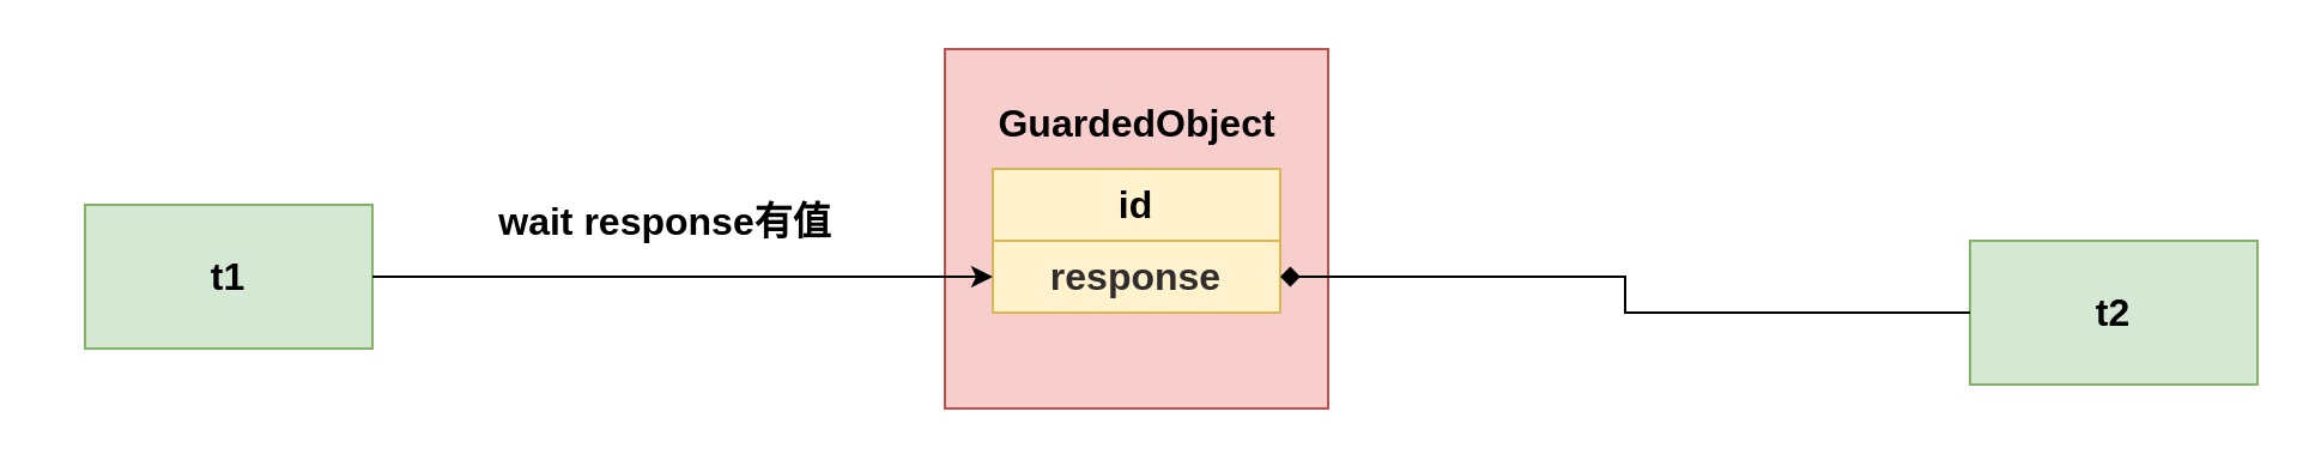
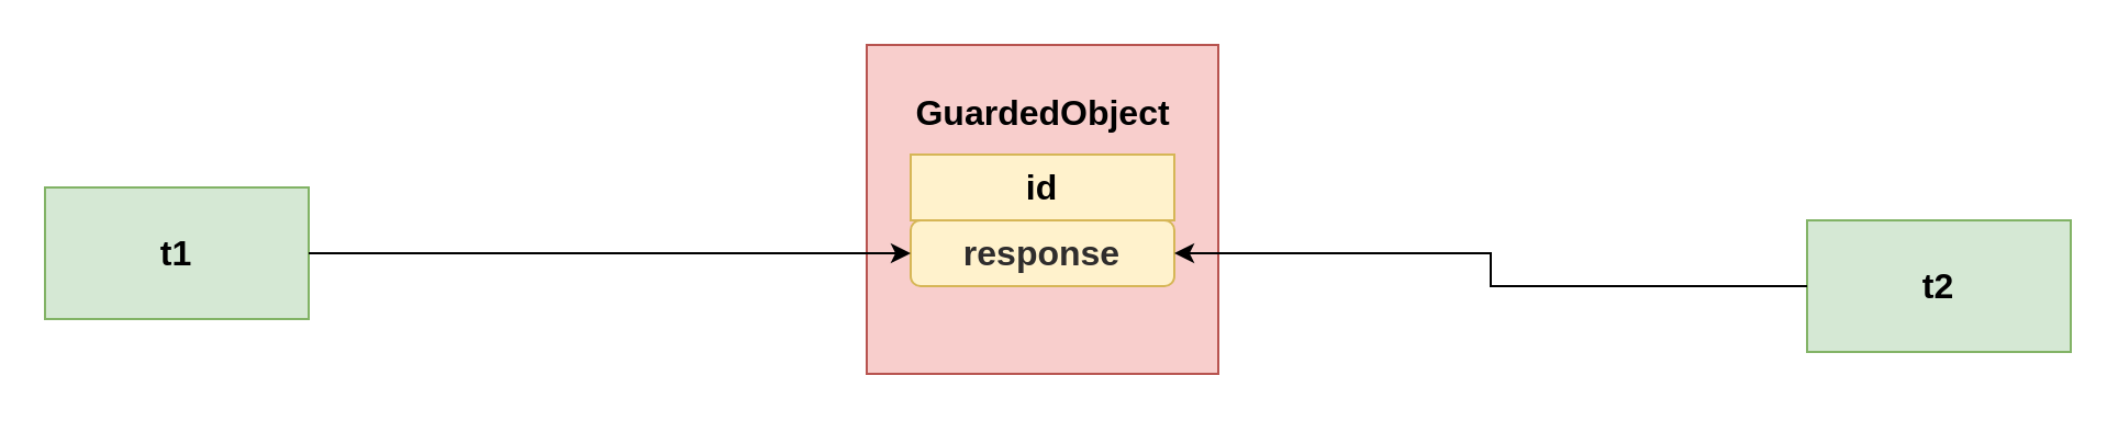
  <mxCell id="0" />
  <mxCell id="1" parent="0" />
- <mxCell id="2" value="&lt;font style=&quot;font-size: 16px;&quot;&gt;&lt;b style=&quot;&quot;&gt;t1&lt;/b&gt;&lt;/font&gt;" style="rounded=0;whiteSpace=wrap;html=1;fillColor=#d5e8d4;strokeColor=#82b366;flipH=1;" vertex="1" parent="1"><mxGeometry x="35" y="85" width="120" height="60" as="geometry" /></mxCell>
+ <mxCell id="2" value="&lt;font style=&quot;font-size: 16px;&quot;&gt;&lt;b style=&quot;&quot;&gt;t1&lt;/b&gt;&lt;/font&gt;" style="rounded=0;whiteSpace=wrap;html=1;fillColor=#d5e8d4;strokeColor=#82b366;flipH=1;" vertex="1" parent="1"><mxGeometry x="20" y="85" width="120" height="60" as="geometry" /></mxCell>
  <mxCell id="3" value="&lt;font style=&quot;font-size: 16px;&quot;&gt;&lt;b style=&quot;&quot;&gt;t2&lt;/b&gt;&lt;/font&gt;" style="rounded=0;whiteSpace=wrap;html=1;fillColor=#d5e8d4;strokeColor=#82b366;flipH=1;" vertex="1" parent="1"><mxGeometry x="822" y="100" width="120" height="60" as="geometry" /></mxCell>
- <mxCell id="4" value="&lt;font style=&quot;font-size: 16px;&quot;&gt;&lt;b style=&quot;&quot;&gt;wait response有值&lt;/b&gt;&lt;/font&gt;" style="text;html=1;align=center;verticalAlign=middle;resizable=0;points=[];autosize=1;strokeColor=none;fillColor=none;" vertex="1" parent="1"><mxGeometry x="197" y="77" width="160" height="30" as="geometry" /></mxCell>
  <mxCell id="5" value="" style="rounded=0;whiteSpace=wrap;html=1;fillColor=#f8cecc;strokeColor=#b85450;flipH=1;" vertex="1" parent="1"><mxGeometry x="394" y="20" width="160" height="150" as="geometry" /></mxCell>
  <mxCell id="6" value="&lt;div style=&quot;color: rgb(47, 45, 45);&quot;&gt;&lt;pre style=&quot;&quot;&gt;&lt;span style=&quot;color: rgb(0, 0, 0);&quot;&gt;&lt;font face=&quot;Helvetica&quot; style=&quot;font-size: 16px;&quot;&gt;&lt;b style=&quot;&quot;&gt;id&lt;/b&gt;&lt;/font&gt;&lt;/span&gt;&lt;/pre&gt;&lt;/div&gt;" style="rounded=0;whiteSpace=wrap;html=1;fillColor=#fff2cc;strokeColor=#d6b656;" vertex="1" parent="1"><mxGeometry x="414" y="70" width="120" height="30" as="geometry" /></mxCell>
  <mxCell id="7" value="&lt;pre style=&quot;color: rgb(47, 45, 45);&quot;&gt;&lt;span style=&quot;color: rgb(0, 0, 0);&quot;&gt;&lt;font face=&quot;Helvetica&quot; style=&quot;font-size: 16px;&quot;&gt;&lt;b style=&quot;&quot;&gt;GuardedObject&lt;/b&gt;&lt;/font&gt;&lt;/span&gt;&lt;/pre&gt;" style="text;html=1;align=center;verticalAlign=middle;resizable=0;points=[];autosize=1;strokeColor=none;fillColor=none;" vertex="1" parent="1"><mxGeometry x="407" y="23" width="134" height="55" as="geometry" /></mxCell>
- <mxCell id="8" value="&lt;div style=&quot;color: rgb(47, 45, 45);&quot;&gt;&lt;p style=&quot;&quot;&gt;&lt;font face=&quot;Helvetica&quot;&gt;&lt;span style=&quot;font-size: 16px; white-space: normal;&quot;&gt;&lt;b&gt;response&lt;/b&gt;&lt;/span&gt;&lt;/font&gt;&lt;/p&gt;&lt;/div&gt;" style="rounded=0;whiteSpace=wrap;html=1;fillColor=#fff2cc;strokeColor=#d6b656;" vertex="1" parent="1"><mxGeometry x="414" y="100" width="120" height="30" as="geometry" /></mxCell>
- <mxCell id="9" style="edgeStyle=orthogonalEdgeStyle;rounded=0;orthogonalLoop=1;jettySize=auto;html=1;entryX=1;entryY=0.5;entryDx=0;entryDy=0;endArrow=diamond;" edge="1" parent="1" source="3" target="8"><mxGeometry relative="1" as="geometry" /></mxCell>
+ <mxCell id="8" value="&lt;div style=&quot;color: rgb(47, 45, 45);&quot;&gt;&lt;p style=&quot;&quot;&gt;&lt;font face=&quot;Helvetica&quot;&gt;&lt;span style=&quot;font-size: 16px; white-space: normal;&quot;&gt;&lt;b&gt;response&lt;/b&gt;&lt;/span&gt;&lt;/font&gt;&lt;/p&gt;&lt;/div&gt;" style="whiteSpace=wrap;html=1;fillColor=#fff2cc;strokeColor=#d6b656;rounded=1;" vertex="1" parent="1"><mxGeometry x="414" y="100" width="120" height="30" as="geometry" /></mxCell>
+ <mxCell id="9" style="edgeStyle=orthogonalEdgeStyle;rounded=0;orthogonalLoop=1;jettySize=auto;html=1;entryX=1;entryY=0.5;entryDx=0;entryDy=0;" edge="1" parent="1" source="3" target="8"><mxGeometry relative="1" as="geometry" /></mxCell>
  <mxCell id="10" style="edgeStyle=orthogonalEdgeStyle;rounded=0;orthogonalLoop=1;jettySize=auto;html=1;" edge="1" parent="1" source="2" target="8"><mxGeometry relative="1" as="geometry" /></mxCell>
